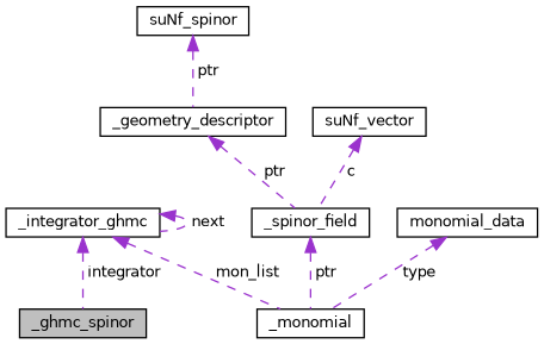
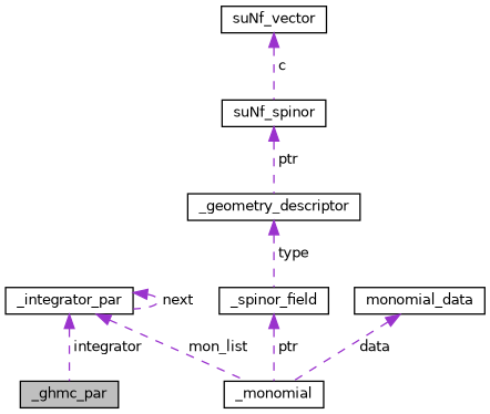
  digraph {
    node [color=black fillcolor=white fontname=Helvetica fontsize=10 shape=record style=filled]
    edge [color=darkorchid3 dir=back fontname=Helvetica fontsize=10 labelfontname=Helvetica labelfontsize=10 style=dashed]
-   n1 [fillcolor=grey75 fontcolor=black height=0.2 label=_ghmc_spinor width=0.4]
-   n2 [height=0.2 label=_integrator_ghmc width=0.4]
+   n1 [fillcolor=grey75 fontcolor=black height=0.2 label=_ghmc_par width=0.4]
+   n2 [height=0.2 label=_integrator_par width=0.4]
    n3 [height=0.2 label=_monomial width=0.4]
    n4 [height=0.2 label=_spinor_field width=0.4]
    n5 [height=0.2 label=_geometry_descriptor width=0.4]
    n6 [height=0.2 label=suNf_spinor width=0.4]
    n7 [height=0.2 label=suNf_vector width=0.4]
    n8 [height=0.2 label=monomial_data width=0.4]
    n2 -> n1 [label=" integrator"]
    n2 -> n2 [label=" next"]
    n2 -> n3 [label=" mon_list"]
    n4 -> n3 [label=" ptr"]
-   n5 -> n4 [label=" ptr"]
+   n5 -> n4 [label=" type"]
    n6 -> n5 [label=" ptr"]
-   n7 -> n4 [label=" c"]
-   n8 -> n3 [label=" type"]
+   n7 -> n6 [label=" c"]
+   n8 -> n3 [label=" data"]
  }
